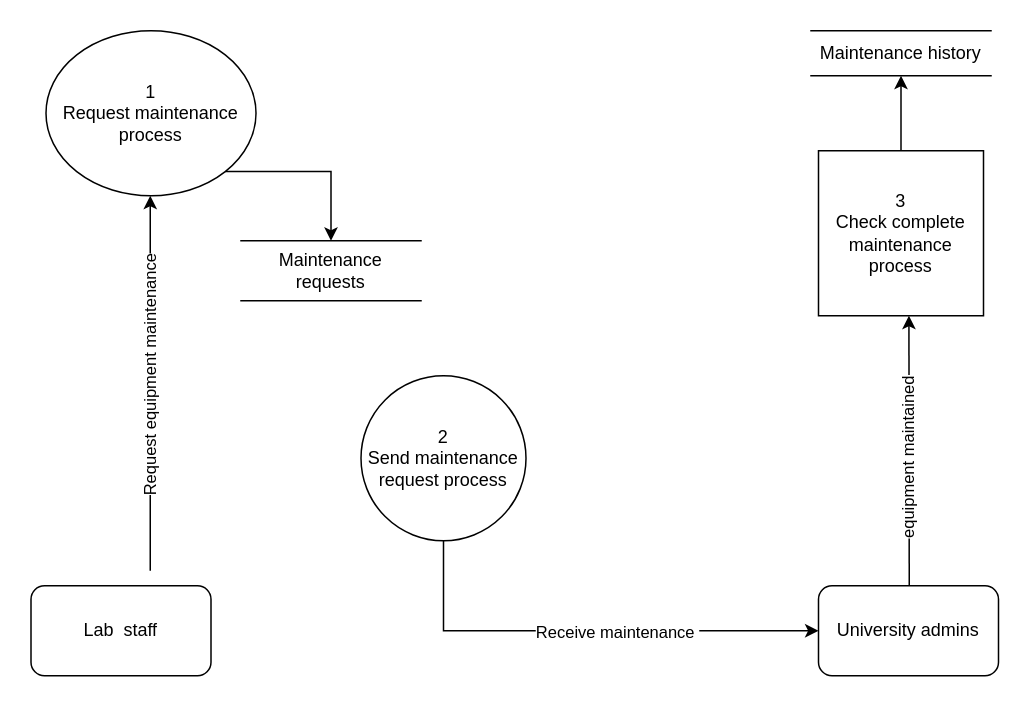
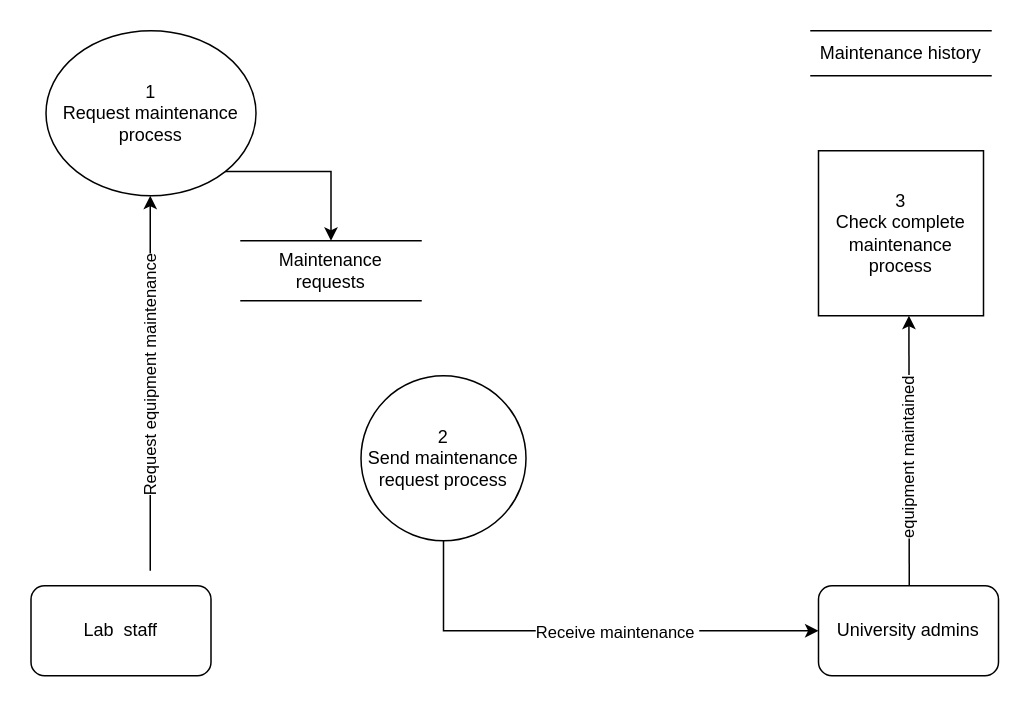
  <mxCell id="0" />
  <mxCell id="1" parent="0" />
  <mxCell id="2" style="edgeStyle=orthogonalEdgeStyle;rounded=0;orthogonalLoop=1;jettySize=auto;html=1;exitX=0.5;exitY=1;exitDx=0;exitDy=0;entryX=0;entryY=0.5;entryDx=0;entryDy=0;" parent="1" source="4" target="9" edge="1"><mxGeometry relative="1" as="geometry" /></mxCell>
  <mxCell id="3" value="Receive&amp;nbsp;maintenance&amp;nbsp;" style="edgeLabel;html=1;align=center;verticalAlign=middle;resizable=0;points=[];" parent="2" vertex="1" connectable="0"><mxGeometry x="-0.206" y="2" relative="1" as="geometry"><mxPoint x="52" y="2" as="offset" /></mxGeometry></mxCell>
  <mxCell id="4" value="2&lt;br&gt;Send maintenance request process" style="ellipse;whiteSpace=wrap;html=1;" parent="1" vertex="1"><mxGeometry x="240" y="250" width="110" height="110" as="geometry" /></mxCell>
  <mxCell id="5" style="edgeStyle=orthogonalEdgeStyle;rounded=0;orthogonalLoop=1;jettySize=auto;html=1;exitX=1;exitY=1;exitDx=0;exitDy=0;entryX=0.5;entryY=0;entryDx=0;entryDy=0;" parent="1" source="6" target="12" edge="1"><mxGeometry relative="1" as="geometry"><Array as="points"><mxPoint x="220" y="114" /></Array></mxGeometry></mxCell>
  <mxCell id="6" value="1&lt;br&gt;Request maintenance process" style="ellipse;whiteSpace=wrap;html=1;" parent="1" vertex="1"><mxGeometry x="30" y="20" width="140" height="110" as="geometry" /></mxCell>
- <mxCell id="7" style="edgeStyle=orthogonalEdgeStyle;rounded=0;orthogonalLoop=1;jettySize=auto;html=1;exitX=0.5;exitY=0;exitDx=0;exitDy=0;entryX=0.5;entryY=1;entryDx=0;entryDy=0;" parent="1" source="8" target="13" edge="1"><mxGeometry relative="1" as="geometry" /></mxCell>
  <mxCell id="8" value="3&lt;br&gt;Check complete maintenance process" style="whiteSpace=wrap;html=1;rounded=0;" parent="1" vertex="1"><mxGeometry x="545" y="100" width="110" height="110" as="geometry" /></mxCell>
  <mxCell id="9" value="University admins" style="rounded=1;whiteSpace=wrap;html=1;" parent="1" vertex="1"><mxGeometry x="545" y="390" width="120" height="60" as="geometry" /></mxCell>
  <mxCell id="10" value="Lab&amp;nbsp; staff" style="rounded=1;whiteSpace=wrap;html=1;" parent="1" vertex="1"><mxGeometry x="20" y="390" width="120" height="60" as="geometry" /></mxCell>
  <mxCell id="11" value="" style="edgeStyle=none;orthogonalLoop=1;jettySize=auto;html=1;rounded=0;entryX=0.389;entryY=0;entryDx=0;entryDy=0;entryPerimeter=0;" parent="1" edge="1"><mxGeometry width="100" relative="1" as="geometry"><mxPoint x="99.5" y="380" as="sourcePoint" /><mxPoint x="99.5" y="130" as="targetPoint" /><Array as="points" /></mxGeometry></mxCell>
  <mxCell id="12" value="Maintenance requests" style="shape=partialRectangle;whiteSpace=wrap;html=1;left=0;right=0;fillColor=none;" parent="1" vertex="1"><mxGeometry x="160" y="160" width="120" height="40" as="geometry" /></mxCell>
  <mxCell id="13" value="Maintenance history" style="shape=partialRectangle;whiteSpace=wrap;html=1;left=0;right=0;fillColor=none;" parent="1" vertex="1"><mxGeometry x="540" y="20" width="120" height="30" as="geometry" /></mxCell>
  <mxCell id="14" style="edgeStyle=orthogonalEdgeStyle;rounded=0;orthogonalLoop=1;jettySize=auto;html=1;exitX=0.25;exitY=0;exitDx=0;exitDy=0;entryX=0.548;entryY=1;entryDx=0;entryDy=0;entryPerimeter=0;" parent="1" edge="1" target="8"><mxGeometry relative="1" as="geometry"><mxPoint x="605" y="210" as="targetPoint" /><Array as="points"><mxPoint x="605" y="390" /><mxPoint x="605" y="210" /></Array><mxPoint x="605.5" y="389.77" as="sourcePoint" /></mxGeometry></mxCell>
  <mxCell id="15" value="Request equipment maintenance" style="edgeLabel;html=1;align=center;verticalAlign=middle;resizable=0;points=[];rotation=-90;" parent="1" vertex="1" connectable="0"><mxGeometry x="99.997" y="249.997" as="geometry" /></mxCell>
  <mxCell id="16" value="equipment maintained" style="edgeLabel;html=1;align=center;verticalAlign=middle;resizable=0;points=[];rotation=-90;" parent="1" vertex="1" connectable="0"><mxGeometry x="604.997" y="304.997" as="geometry" /></mxCell>
